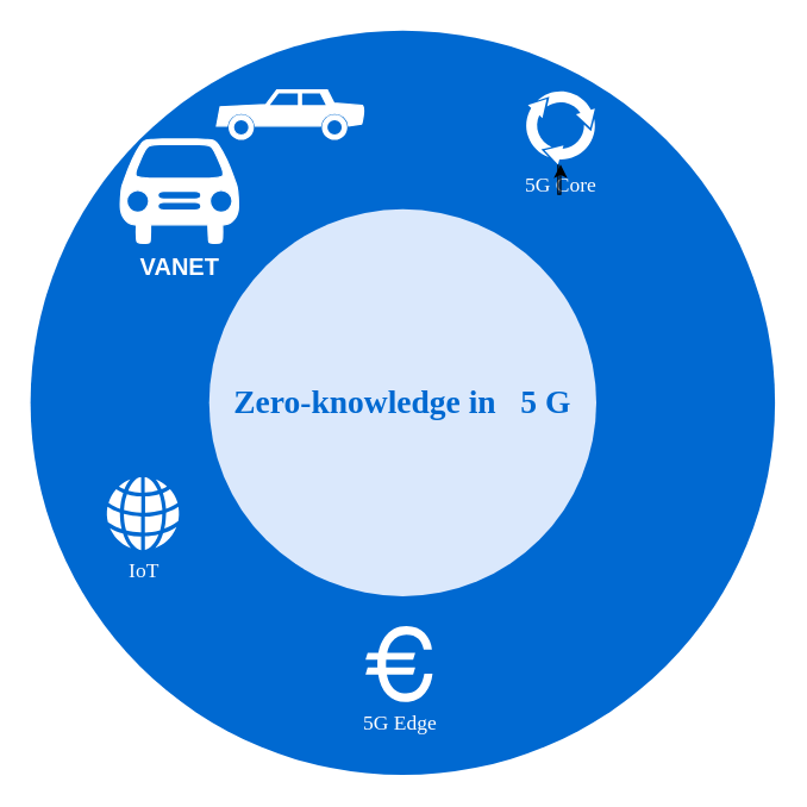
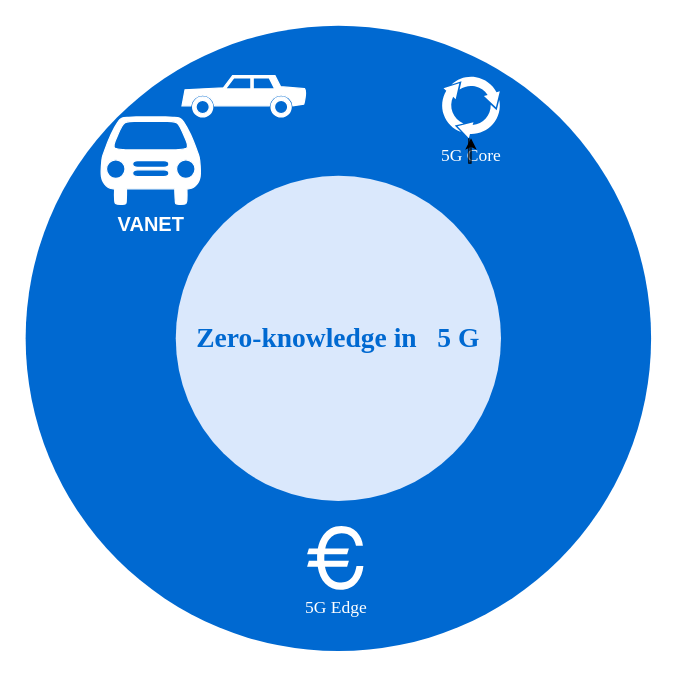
  <mxCell id="0" />
  <mxCell id="1" parent="0" />
  <mxCell id="2" value="" style="ellipse;whiteSpace=wrap;html=1;rounded=0;shadow=0;comic=0;strokeWidth=1;fontFamily=Verdana;fontSize=14;strokeColor=none;fillColor=#0069D1;fontColor=#FFFFFF;" parent="1" vertex="1"><mxGeometry x="20" y="20" width="500" height="500" as="geometry" /></mxCell>
  <mxCell id="3" value="Zero-knowledge in&amp;nbsp; &amp;nbsp;5 G" style="ellipse;whiteSpace=wrap;html=1;rounded=0;shadow=0;comic=0;strokeWidth=1;fontFamily=Verdana;fontSize=22;strokeColor=none;fillColor=#dae8fc;fontColor=#0069D1;fontStyle=1;" parent="1" vertex="1"><mxGeometry x="140" y="140" width="260" height="260" as="geometry" /></mxCell>
- <mxCell id="4" value="IoT" style="shadow=0;dashed=0;html=1;strokeColor=none;fillColor=#ffffff;labelPosition=center;verticalLabelPosition=bottom;verticalAlign=top;shape=mxgraph.office.concepts.globe_internet;rounded=0;comic=0;fontFamily=Verdana;fontSize=14;fontColor=#FFFFFF;" parent="1" vertex="1"><mxGeometry x="71" y="320" width="49" height="49" as="geometry" /></mxCell>
  <mxCell id="5" value="5G Core" style="shadow=0;dashed=0;html=1;strokeColor=none;shape=mxgraph.mscae.general.continuous_cycle;fillColor=#ffffff;rounded=0;comic=0;fontFamily=Verdana;fontSize=14;fontColor=#FFFFFF;verticalAlign=top;labelPosition=center;verticalLabelPosition=bottom;align=center;" parent="1" vertex="1"><mxGeometry x="352" y="60" width="48" height="50" as="geometry" /></mxCell>
  <mxCell id="6" value="5G Edge" style="shape=mxgraph.signs.travel.euro;html=1;fillColor=#ffffff;strokeColor=none;verticalLabelPosition=bottom;verticalAlign=top;align=center;rounded=0;shadow=0;dashed=0;comic=0;fontFamily=Verdana;fontSize=14;fontColor=#FFFFFF;" parent="1" vertex="1"><mxGeometry x="245" y="420" width="45" height="51" as="geometry" /></mxCell>
  <mxCell id="7" style="edgeStyle=orthogonalEdgeStyle;rounded=0;orthogonalLoop=1;jettySize=auto;html=1;exitX=0.465;exitY=1;exitDx=0;exitDy=0;exitPerimeter=0;" edge="1" parent="1" source="5" target="5"><mxGeometry relative="1" as="geometry" /></mxCell>
  <mxCell id="8" value="VANET" style="shape=mxgraph.signs.transportation.car_1;html=1;pointerEvents=1;verticalLabelPosition=bottom;verticalAlign=top;align=center;sketch=0;strokeColor=#ffffff;fontColor=#FFFFFF;fontStyle=1;fontSize=16;" vertex="1" parent="1"><mxGeometry x="80" y="93" width="80" height="70" as="geometry" /></mxCell>
  <mxCell id="9" value="" style="shape=mxgraph.signs.transportation.car_2;html=1;pointerEvents=1;verticalLabelPosition=bottom;verticalAlign=top;align=center;sketch=0;strokeColor=#FFFFFF;" vertex="1" parent="1"><mxGeometry x="145" y="60" width="100" height="33" as="geometry" /></mxCell>
